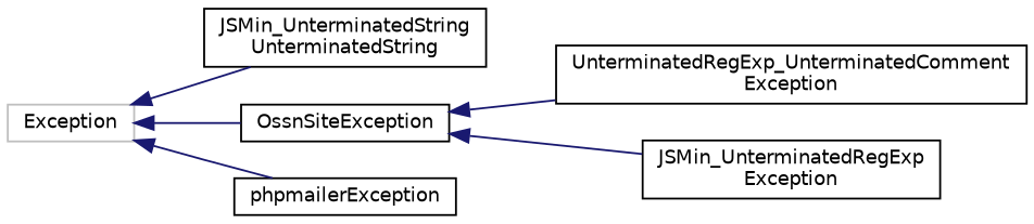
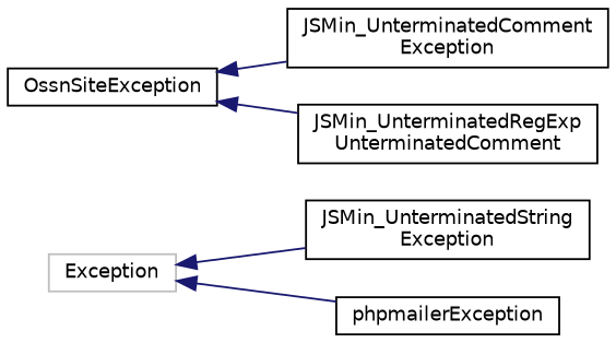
  digraph {
    rankdir=LR
    node [color=black fillcolor=white fontname=Helvetica fontsize=10 shape=record style=filled]
    edge [color=midnightblue dir=back fontname=Helvetica fontsize=10 labelfontname=Helvetica labelfontsize=10 style=solid]
    n1 [color=grey75 height=0.2 label=Exception width=0.4]
-   n2 [height=0.2 label="JSMin_UnterminatedString\lUnterminatedString" width=0.4]
+   n2 [height=0.2 label="JSMin_UnterminatedString\lException" width=0.4]
    n3 [height=0.2 label=OssnSiteException width=0.4]
    n4 [height=0.2 label=phpmailerException width=0.4]
-   n5 [height=0.2 label="UnterminatedRegExp_UnterminatedComment\lException" width=0.4]
-   n6 [height=0.2 label="JSMin_UnterminatedRegExp\lException" width=0.4]
+   n5 [height=0.2 label="JSMin_UnterminatedComment\lException" width=0.4]
+   n6 [height=0.2 label="JSMin_UnterminatedRegExp\lUnterminatedComment" width=0.4]
    n1 -> n2
-   n1 -> n3
    n1 -> n4
    n3 -> n5
    n3 -> n6
  }
